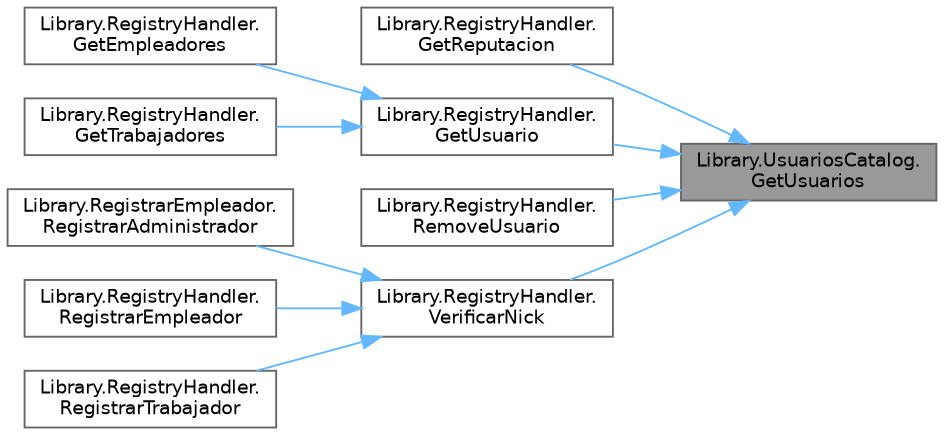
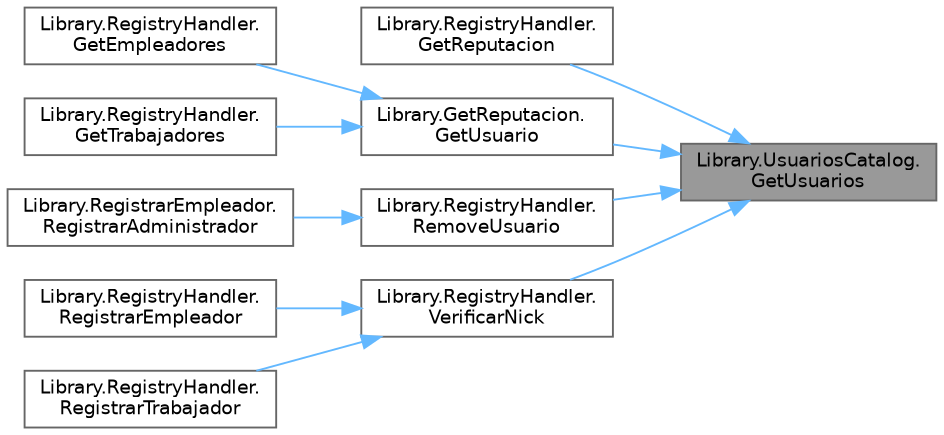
  digraph {
    rankdir=RL
    node [color=grey40 fillcolor=white fontname=Helvetica fontsize=10 shape=box style=filled]
    edge [color=steelblue1 dir=back fontname=Helvetica fontsize=10 labelfontname=Helvetica labelfontsize=10 style=solid]
    n1 [color=gray40 fillcolor=grey60 fontcolor=black height=0.2 label="Library.UsuariosCatalog.\lGetUsuarios" width=0.4]
    n2 [height=0.2 label="Library.RegistryHandler.\lGetReputacion" width=0.4]
-   n3 [height=0.2 label="Library.RegistryHandler.\lGetUsuario" width=0.4]
+   n3 [height=0.2 label="Library.GetReputacion.\lGetUsuario" width=0.4]
    n4 [height=0.2 label="Library.RegistryHandler.\lRemoveUsuario" width=0.4]
    n5 [height=0.2 label="Library.RegistryHandler.\lVerificarNick" width=0.4]
    n6 [height=0.2 label="Library.RegistryHandler.\lGetEmpleadores" width=0.4]
    n7 [height=0.2 label="Library.RegistryHandler.\lGetTrabajadores" width=0.4]
    n8 [height=0.2 label="Library.RegistrarEmpleador.\lRegistrarAdministrador" width=0.4]
    n9 [height=0.2 label="Library.RegistryHandler.\lRegistrarEmpleador" width=0.4]
    n10 [height=0.2 label="Library.RegistryHandler.\lRegistrarTrabajador" width=0.4]
    n1 -> n2
    n1 -> n3
    n1 -> n4
    n1 -> n5
    n3 -> n6
    n3 -> n7
-   n5 -> n8
+   n4 -> n8
    n5 -> n9
    n5 -> n10
  }
